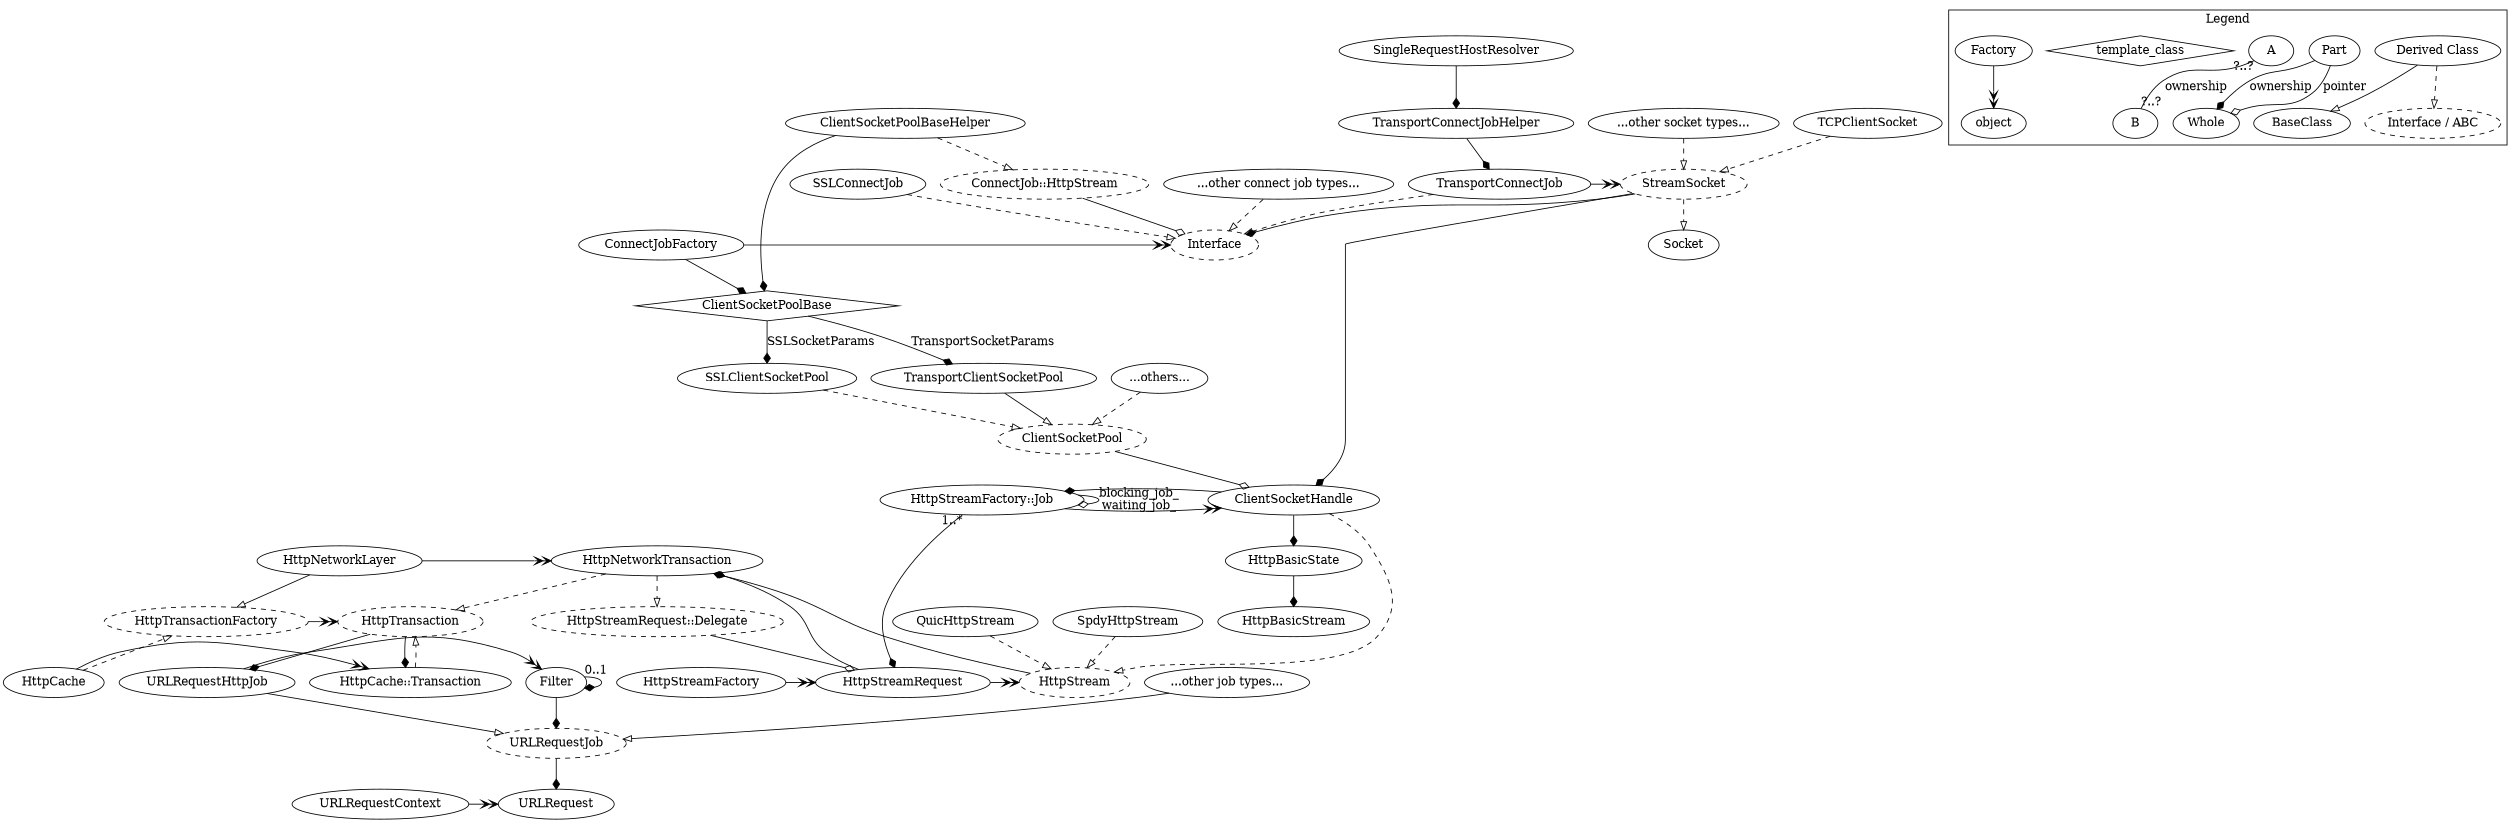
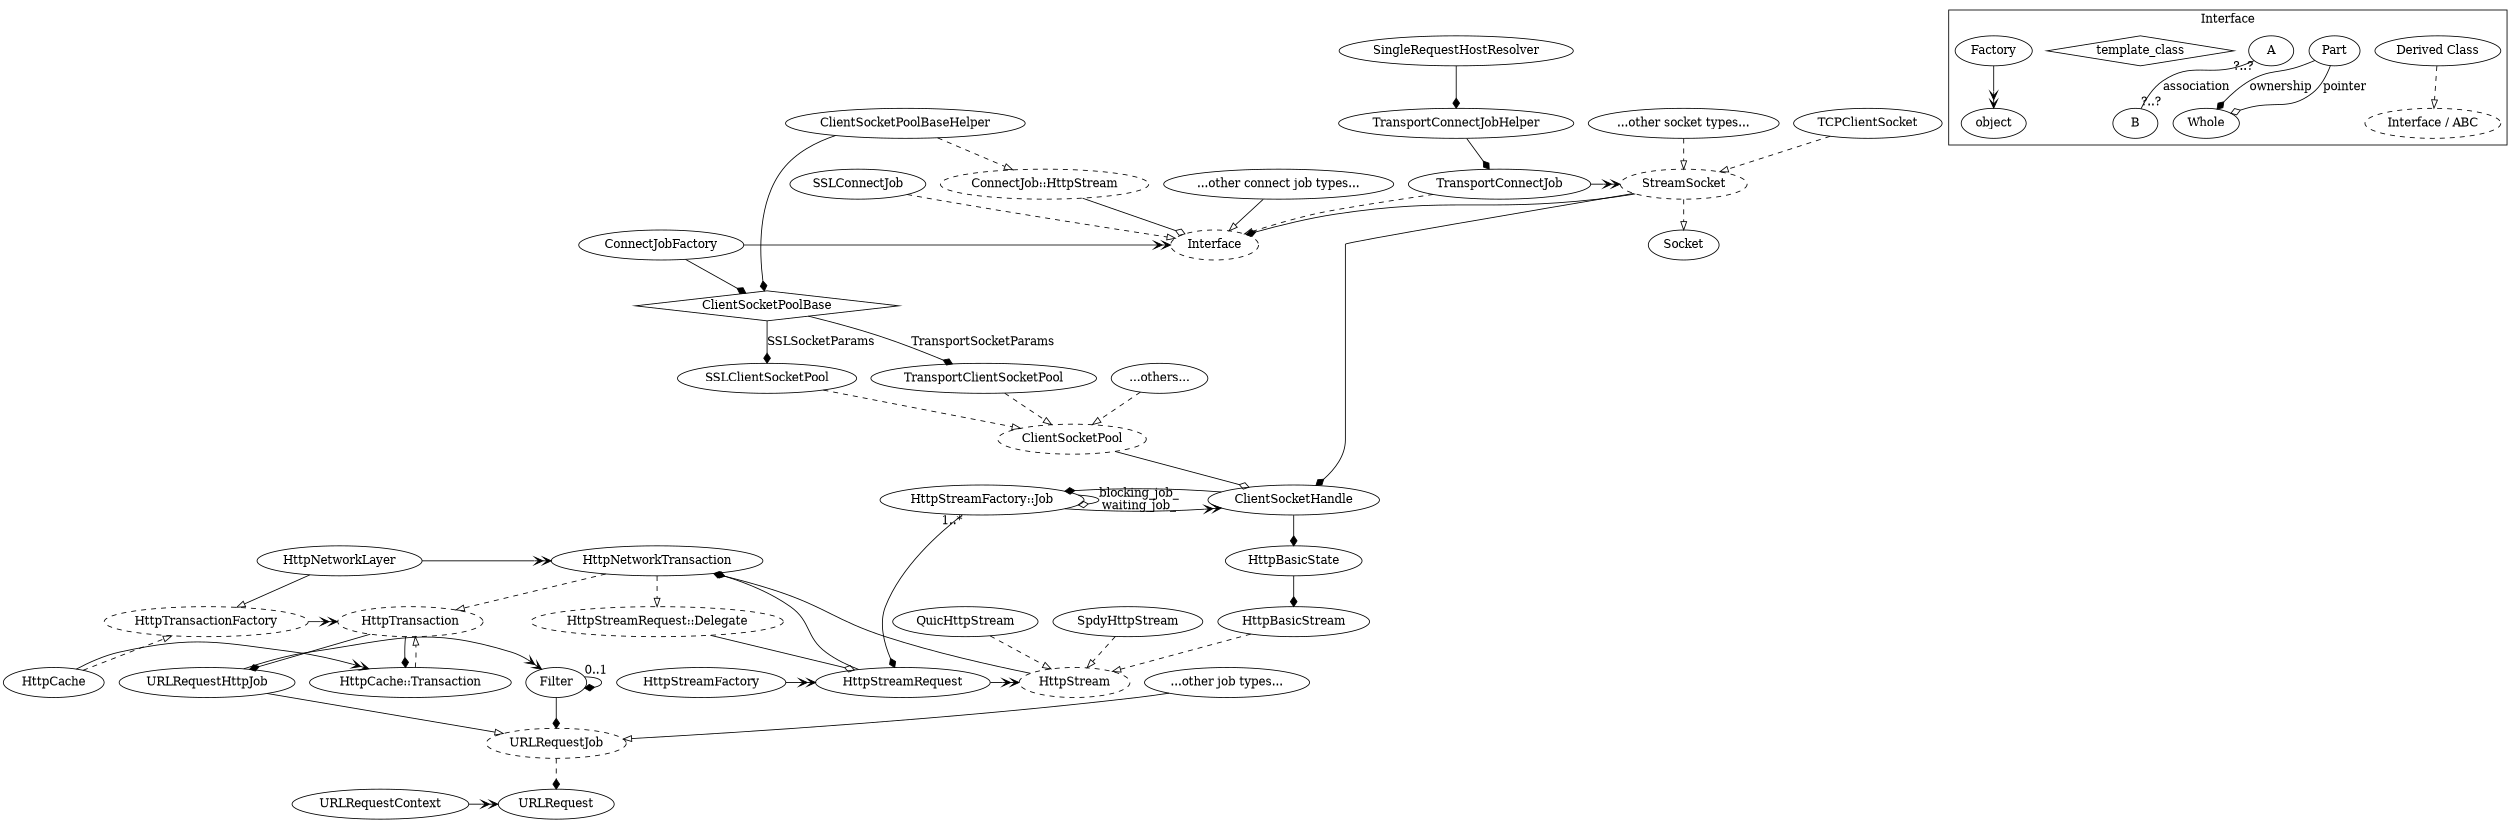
  digraph {
    edge [arrowhead=empty]
    URLRequestContext
    URLRequest
    URLRequestHttpJob
    Filter
    n5 [label="HttpCache::Transaction"]
    HttpCache
    HttpTransactionFactory [style=dashed]
    HttpTransaction [style=dashed]
    HttpNetworkLayer
    HttpNetworkTransaction
    HttpStreamFactory
    HttpStreamRequest
    HttpStream [style=dashed]
    n14 [label=Interface style=dashed]
    ConnectJobFactory
    n16 [label="HttpStreamFactory::Job"]
    ClientSocketHandle
    StreamSocket [style=dashed]
    TransportConnectJob
    n20 [label="Derived Class"]
-   BaseClass
    n22 [label="Interface / ABC" style=dashed]
    Part
    Whole
    A
    B
    template_class [shape=diamond]
    Factory
    object
    URLRequestJob [style=dashed]
    n31 [label="HttpStreamRequest::Delegate" style=dashed]
    n32 [label=ClientSocketPoolBase shape=diamond]
    HttpBasicState
    Socket
    n35 [label="...other job types..."]
    HttpBasicStream
    QuicHttpStream
    SpdyHttpStream
    ClientSocketPool [style=dashed]
    TransportClientSocketPool
    SSLClientSocketPool
    n42 [label="...others..."]
    ClientSocketPoolBaseHelper
    n44 [label="ConnectJob::HttpStream" style=dashed]
    SSLConnectJob
    n46 [label="...other connect job types..."]
    TCPClientSocket
    n48 [label="...other socket types..."]
    TransportConnectJobHelper
    SingleRequestHostResolver
    subgraph sub_1 {
      rank=same
      URLRequestContext
      URLRequest
    }
    subgraph sub_2 {
      rank=same
      URLRequestHttpJob
      Filter
    }
    subgraph sub_3 {
      rank=same
      n5
      HttpCache
    }
    subgraph sub_4 {
      rank=same
      HttpTransactionFactory
      HttpTransaction
    }
    subgraph sub_5 {
      rank=same
      HttpNetworkLayer
      HttpNetworkTransaction
    }
    subgraph sub_6 {
      rank=same
      HttpStreamFactory
      HttpStreamRequest
    }
    subgraph sub_7 {
      rank=same
      HttpStreamRequest
      HttpStream
    }
    subgraph sub_8 {
      rank=same
      n14
      ConnectJobFactory
    }
    subgraph sub_9 {
      rank=same
      n16
      ClientSocketHandle
    }
    subgraph sub_10 {
      rank=same
      StreamSocket
      TransportConnectJob
    }
    subgraph cluster_11 {
-     label=Legend
+     label=Interface
      n20
-     BaseClass
      n22
      Part
      Whole
      A
      B
      template_class
      Factory
      object
    }
    URLRequestContext -> URLRequest [arrowhead=veevee]
    URLRequestHttpJob -> Filter [arrowhead=veevee]
    URLRequestHttpJob -> URLRequestJob
    Filter -> Filter [arrowhead=diamond taillabel="0..1"]
    Filter -> URLRequestJob [arrowhead=diamond]
    n5 -> HttpTransaction [style=dashed]
    HttpCache -> n5 [arrowhead=veevee]
    HttpCache -> HttpTransactionFactory [style=dashed]
    HttpTransactionFactory -> HttpTransaction [arrowhead=veevee]
    HttpTransaction -> URLRequestHttpJob [arrowhead=diamond]
    HttpTransaction -> n5 [arrowhead=diamond]
    HttpNetworkLayer -> HttpTransactionFactory [style=solid]
    HttpNetworkLayer -> HttpNetworkTransaction [arrowhead=veevee]
    HttpNetworkTransaction -> HttpTransaction [style=dashed]
    HttpNetworkTransaction -> n31 [style=dashed]
    HttpStreamFactory -> HttpStreamRequest [arrowhead=veevee]
    HttpStreamRequest -> HttpNetworkTransaction [arrowhead=diamond]
    HttpStreamRequest -> HttpStream [arrowhead=veevee]
    HttpStream -> HttpNetworkTransaction [arrowhead=diamond]
    ConnectJobFactory -> n14 [arrowhead=veevee]
    ConnectJobFactory -> n32 [arrowhead=diamond]
    n16 -> HttpStreamRequest [arrowhead=diamond taillabel="1..*"]
    n16 -> n16 [arrowhead=odiamond label="blocking_job_\nwaiting_job_"]
    n16 -> ClientSocketHandle [arrowhead=veevee]
    ClientSocketHandle -> n16 [arrowhead=diamond]
    ClientSocketHandle -> HttpBasicState [arrowhead=diamond]
    StreamSocket -> n14 [arrowhead=diamond]
    StreamSocket -> ClientSocketHandle [arrowhead=diamond]
    StreamSocket -> Socket [style=dashed]
    TransportConnectJob -> n14 [style=dashed]
    TransportConnectJob -> StreamSocket [arrowhead=veevee]
-   n20 -> BaseClass
    n20 -> n22 [style=dashed]
    Part -> Whole [arrowhead=diamond label=ownership]
    Part -> Whole [arrowhead=odiamond label=pointer]
-   A -> B [arrowhead=none headlabel="?..?" label=ownership taillabel="?..?"]
+   A -> B [arrowhead=none headlabel="?..?" label=association taillabel="?..?"]
    Factory -> object [arrowhead=veevee]
-   URLRequestJob -> URLRequest [arrowhead=diamond]
+   URLRequestJob -> URLRequest [arrowhead=diamond style=dashed]
    n31 -> HttpStreamRequest [arrowhead=odiamond]
    n32 -> TransportClientSocketPool [arrowhead=diamond label=TransportSocketParams]
    n32 -> SSLClientSocketPool [arrowhead=diamond label=SSLSocketParams]
    HttpBasicState -> HttpBasicStream [arrowhead=diamond]
    n35 -> URLRequestJob
-   ClientSocketHandle -> HttpStream [style=dashed]
+   HttpBasicStream -> HttpStream [style=dashed]
    QuicHttpStream -> HttpStream [style=dashed]
    SpdyHttpStream -> HttpStream [style=dashed]
    ClientSocketPool -> ClientSocketHandle [arrowhead=odiamond]
-   TransportClientSocketPool -> ClientSocketPool [style=solid]
+   TransportClientSocketPool -> ClientSocketPool [style=dashed]
    SSLClientSocketPool -> ClientSocketPool [style=dashed]
    n42 -> ClientSocketPool [style=dashed]
    ClientSocketPoolBaseHelper -> n32 [arrowhead=diamond]
    ClientSocketPoolBaseHelper -> n44 [style=dashed]
    n44 -> n14 [arrowhead=odiamond]
    SSLConnectJob -> n14 [style=dashed]
-   n46 -> n14 [style=dashed]
+   n46 -> n14 [style=solid]
    TCPClientSocket -> StreamSocket [style=dashed]
    n48 -> StreamSocket [style=dashed]
    TransportConnectJobHelper -> TransportConnectJob [arrowhead=diamond]
    SingleRequestHostResolver -> TransportConnectJobHelper [arrowhead=diamond]
  }
